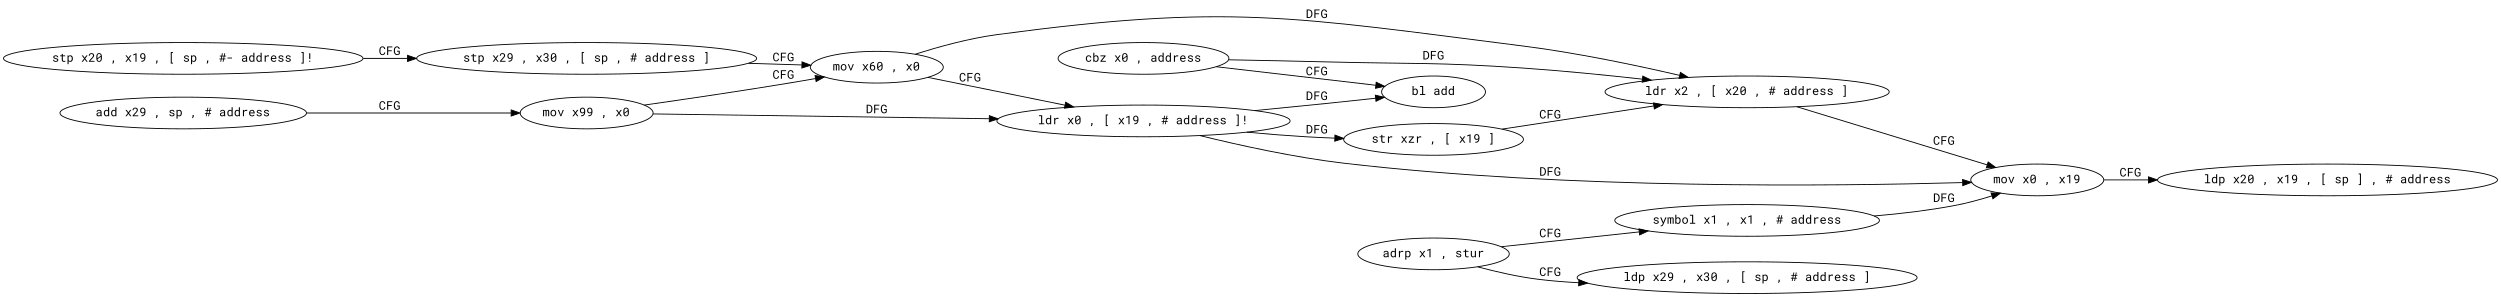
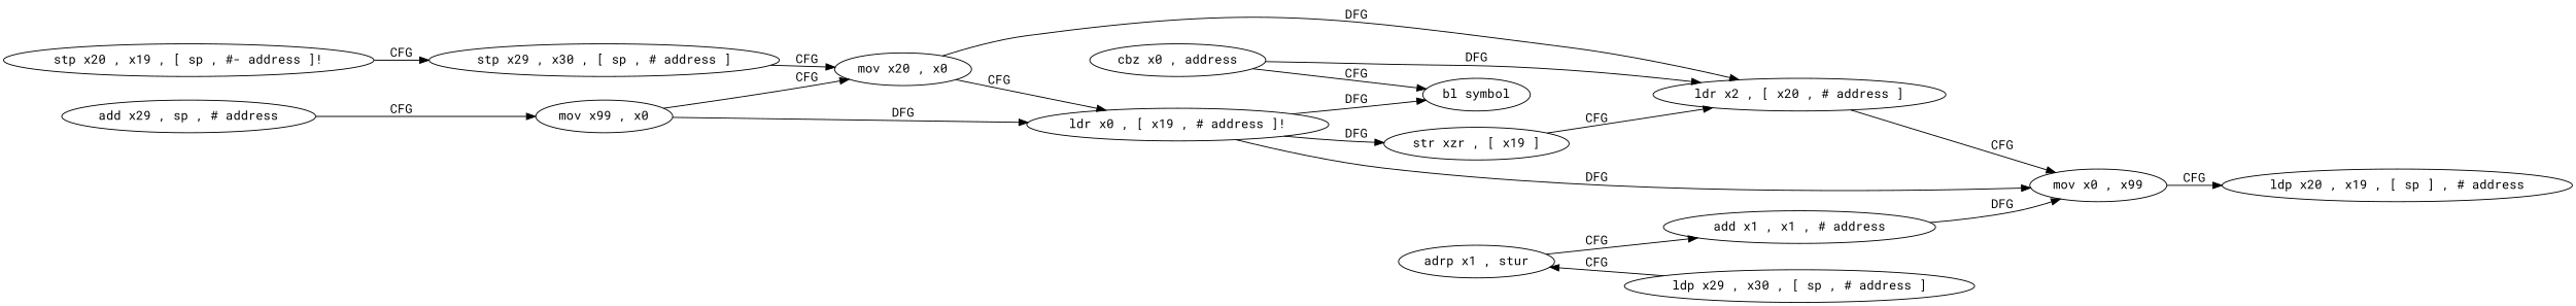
  digraph {
    fontname="Roboto Mono"
    rankdir=LR
    node [fontname="Roboto Mono"]
    edge [fontname="Roboto Mono"]
    n1 [label="stp x20 , x19 , [ sp , #- address ]!"]
    n2 [label="stp x29 , x30 , [ sp , # address ]"]
-   n3 [label="mov x60 , x0"]
+   n3 [label="mov x20 , x0"]
    n4 [label="add x29 , sp , # address"]
    n5 [label="mov x99 , x0"]
    n6 [label="ldr x0 , [ x19 , # address ]!"]
    n7 [label="ldr x2 , [ x20 , # address ]"]
-   n8 [label="bl add"]
-   n9 [label="mov x0 , x19"]
+   n8 [label="bl symbol"]
+   n9 [label="mov x0 , x99"]
    n10 [label="str xzr , [ x19 ]"]
    n11 [label="cbz x0 , address"]
    n12 [label="ldp x20 , x19 , [ sp ] , # address"]
    n13 [label="ldp x29 , x30 , [ sp , # address ]"]
    n14 [label="adrp x1 , stur"]
-   n15 [label="symbol x1 , x1 , # address"]
+   n15 [label="add x1 , x1 , # address"]
    n1 -> n2 [label=CFG]
    n2 -> n3 [label=CFG]
    n3 -> n6 [label=CFG]
    n3 -> n7 [label=DFG]
    n4 -> n5 [label=CFG]
    n5 -> n3 [label=CFG]
    n5 -> n6 [label=DFG]
    n6 -> n8 [label=DFG]
    n6 -> n9 [label=DFG]
    n6 -> n10 [label=DFG]
    n7 -> n9 [label=CFG]
    n9 -> n12 [label=CFG]
    n10 -> n7 [label=CFG]
    n11 -> n7 [label=DFG]
    n11 -> n8 [label=CFG]
-   n14 -> n13 [label=CFG]
+   n13 -> n14 [label=CFG]
    n14 -> n15 [label=CFG]
    n15 -> n9 [label=DFG]
  }
